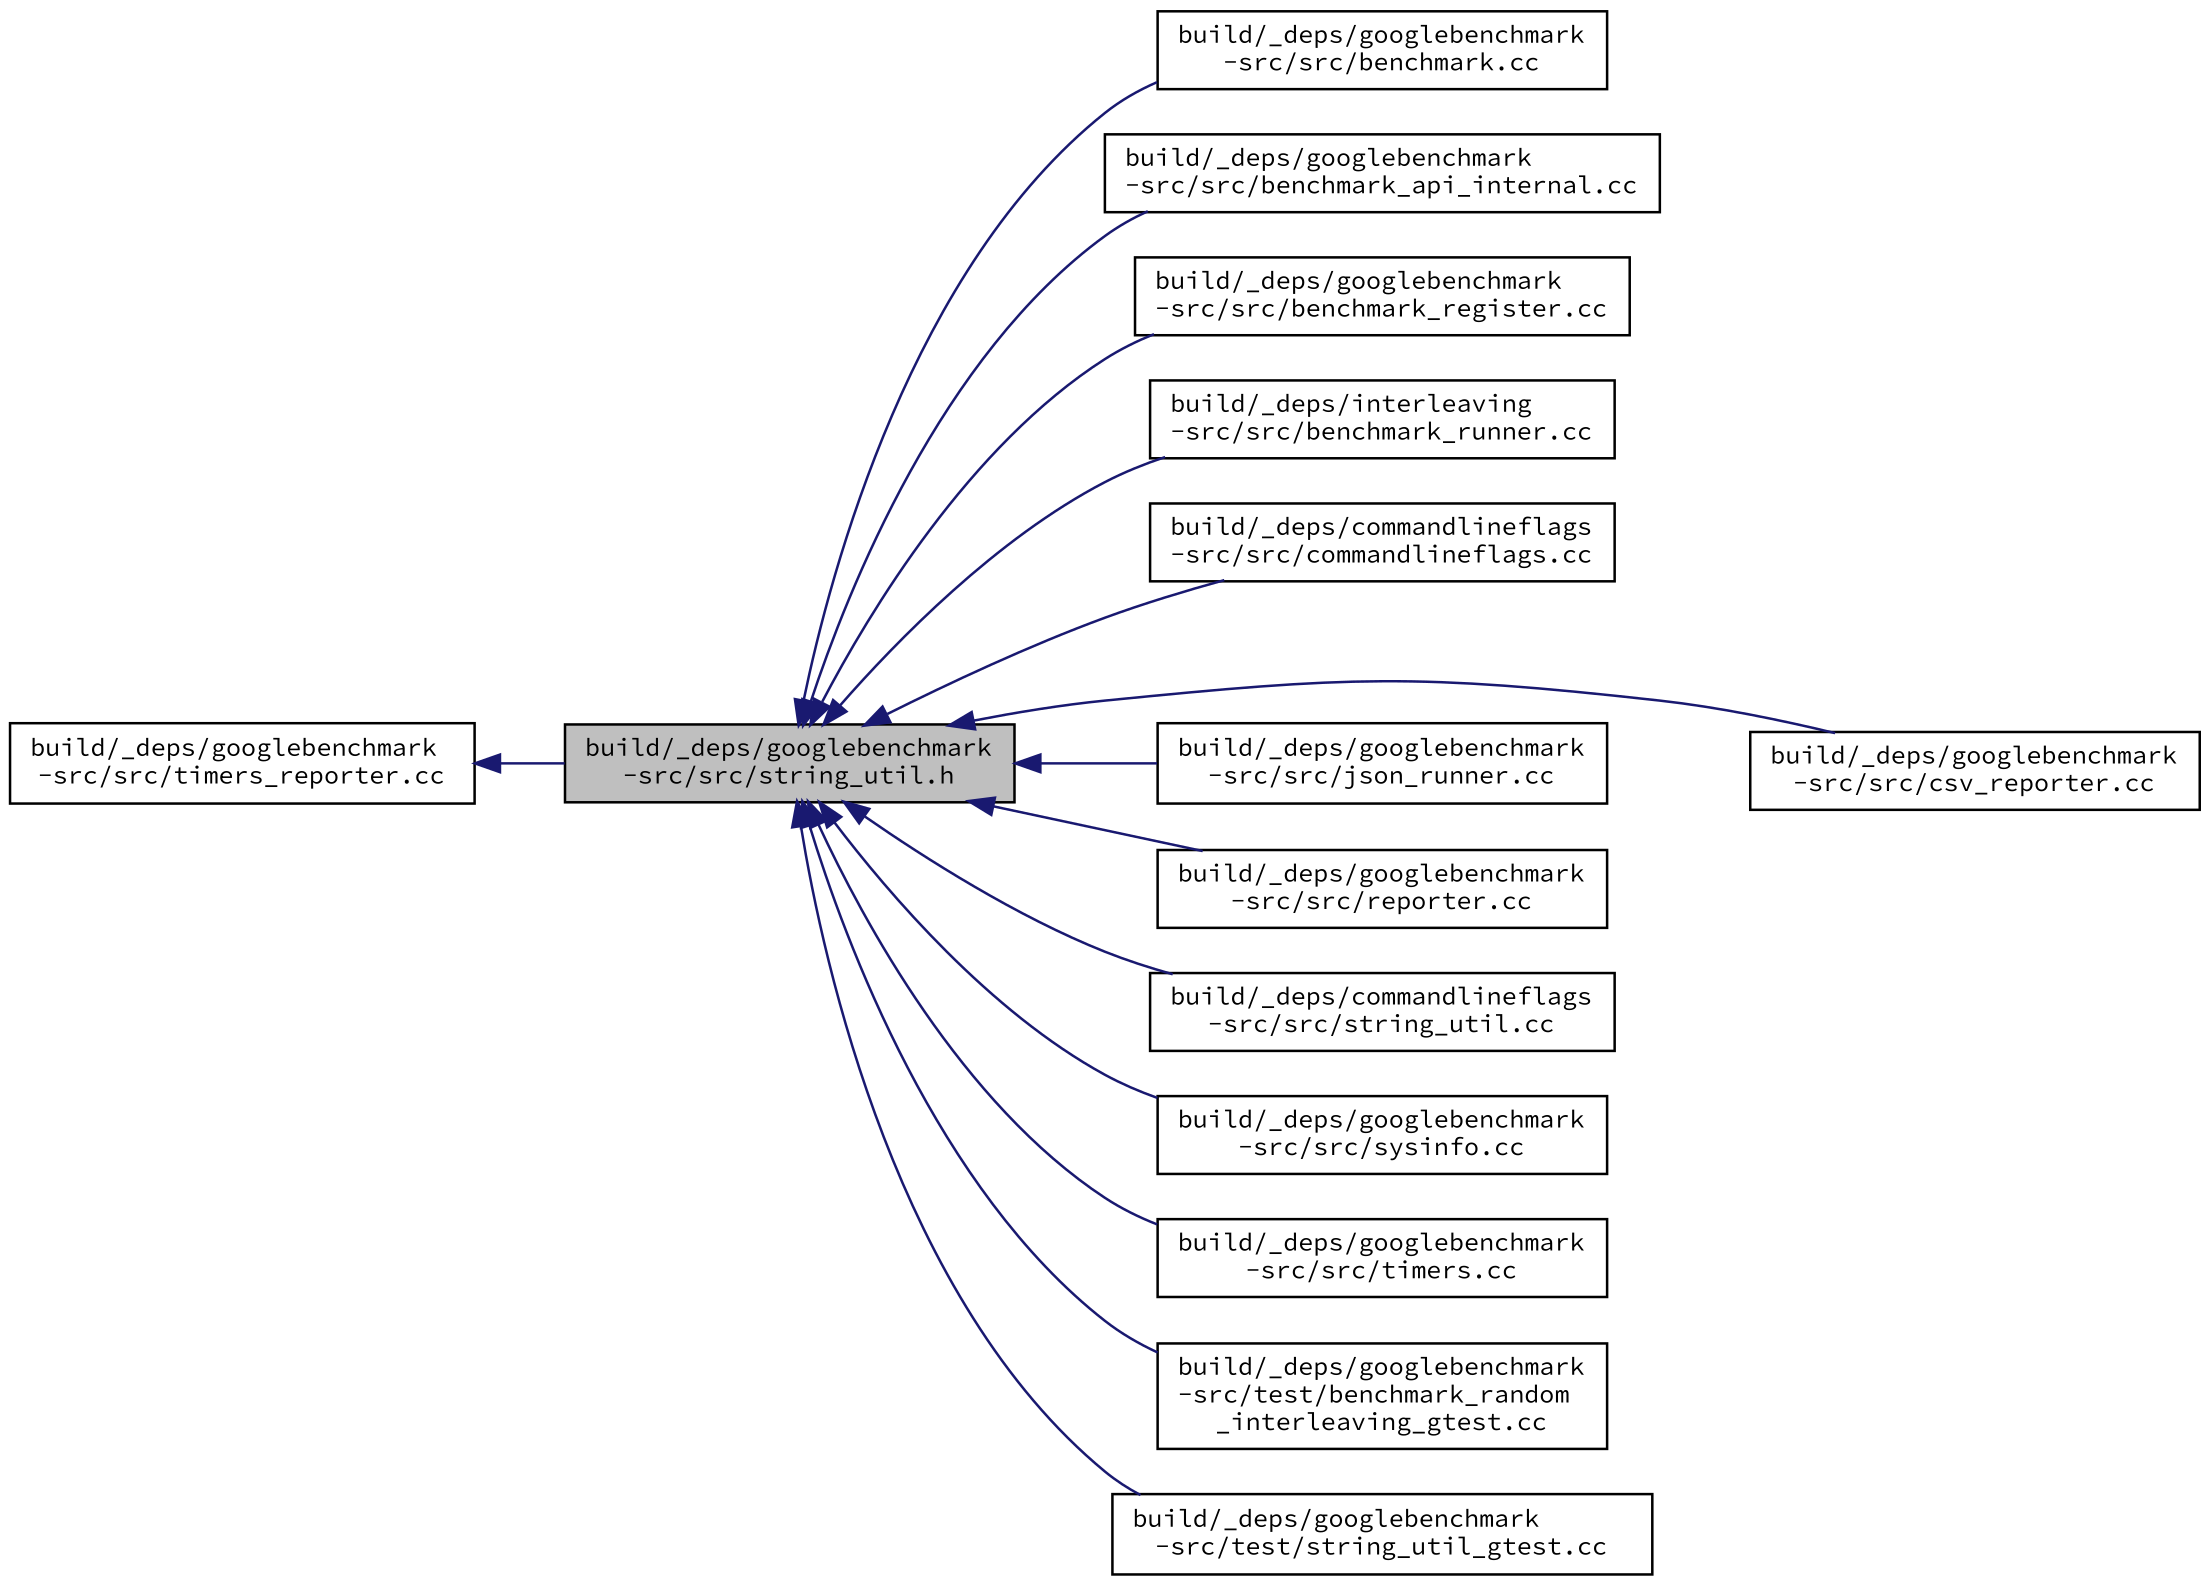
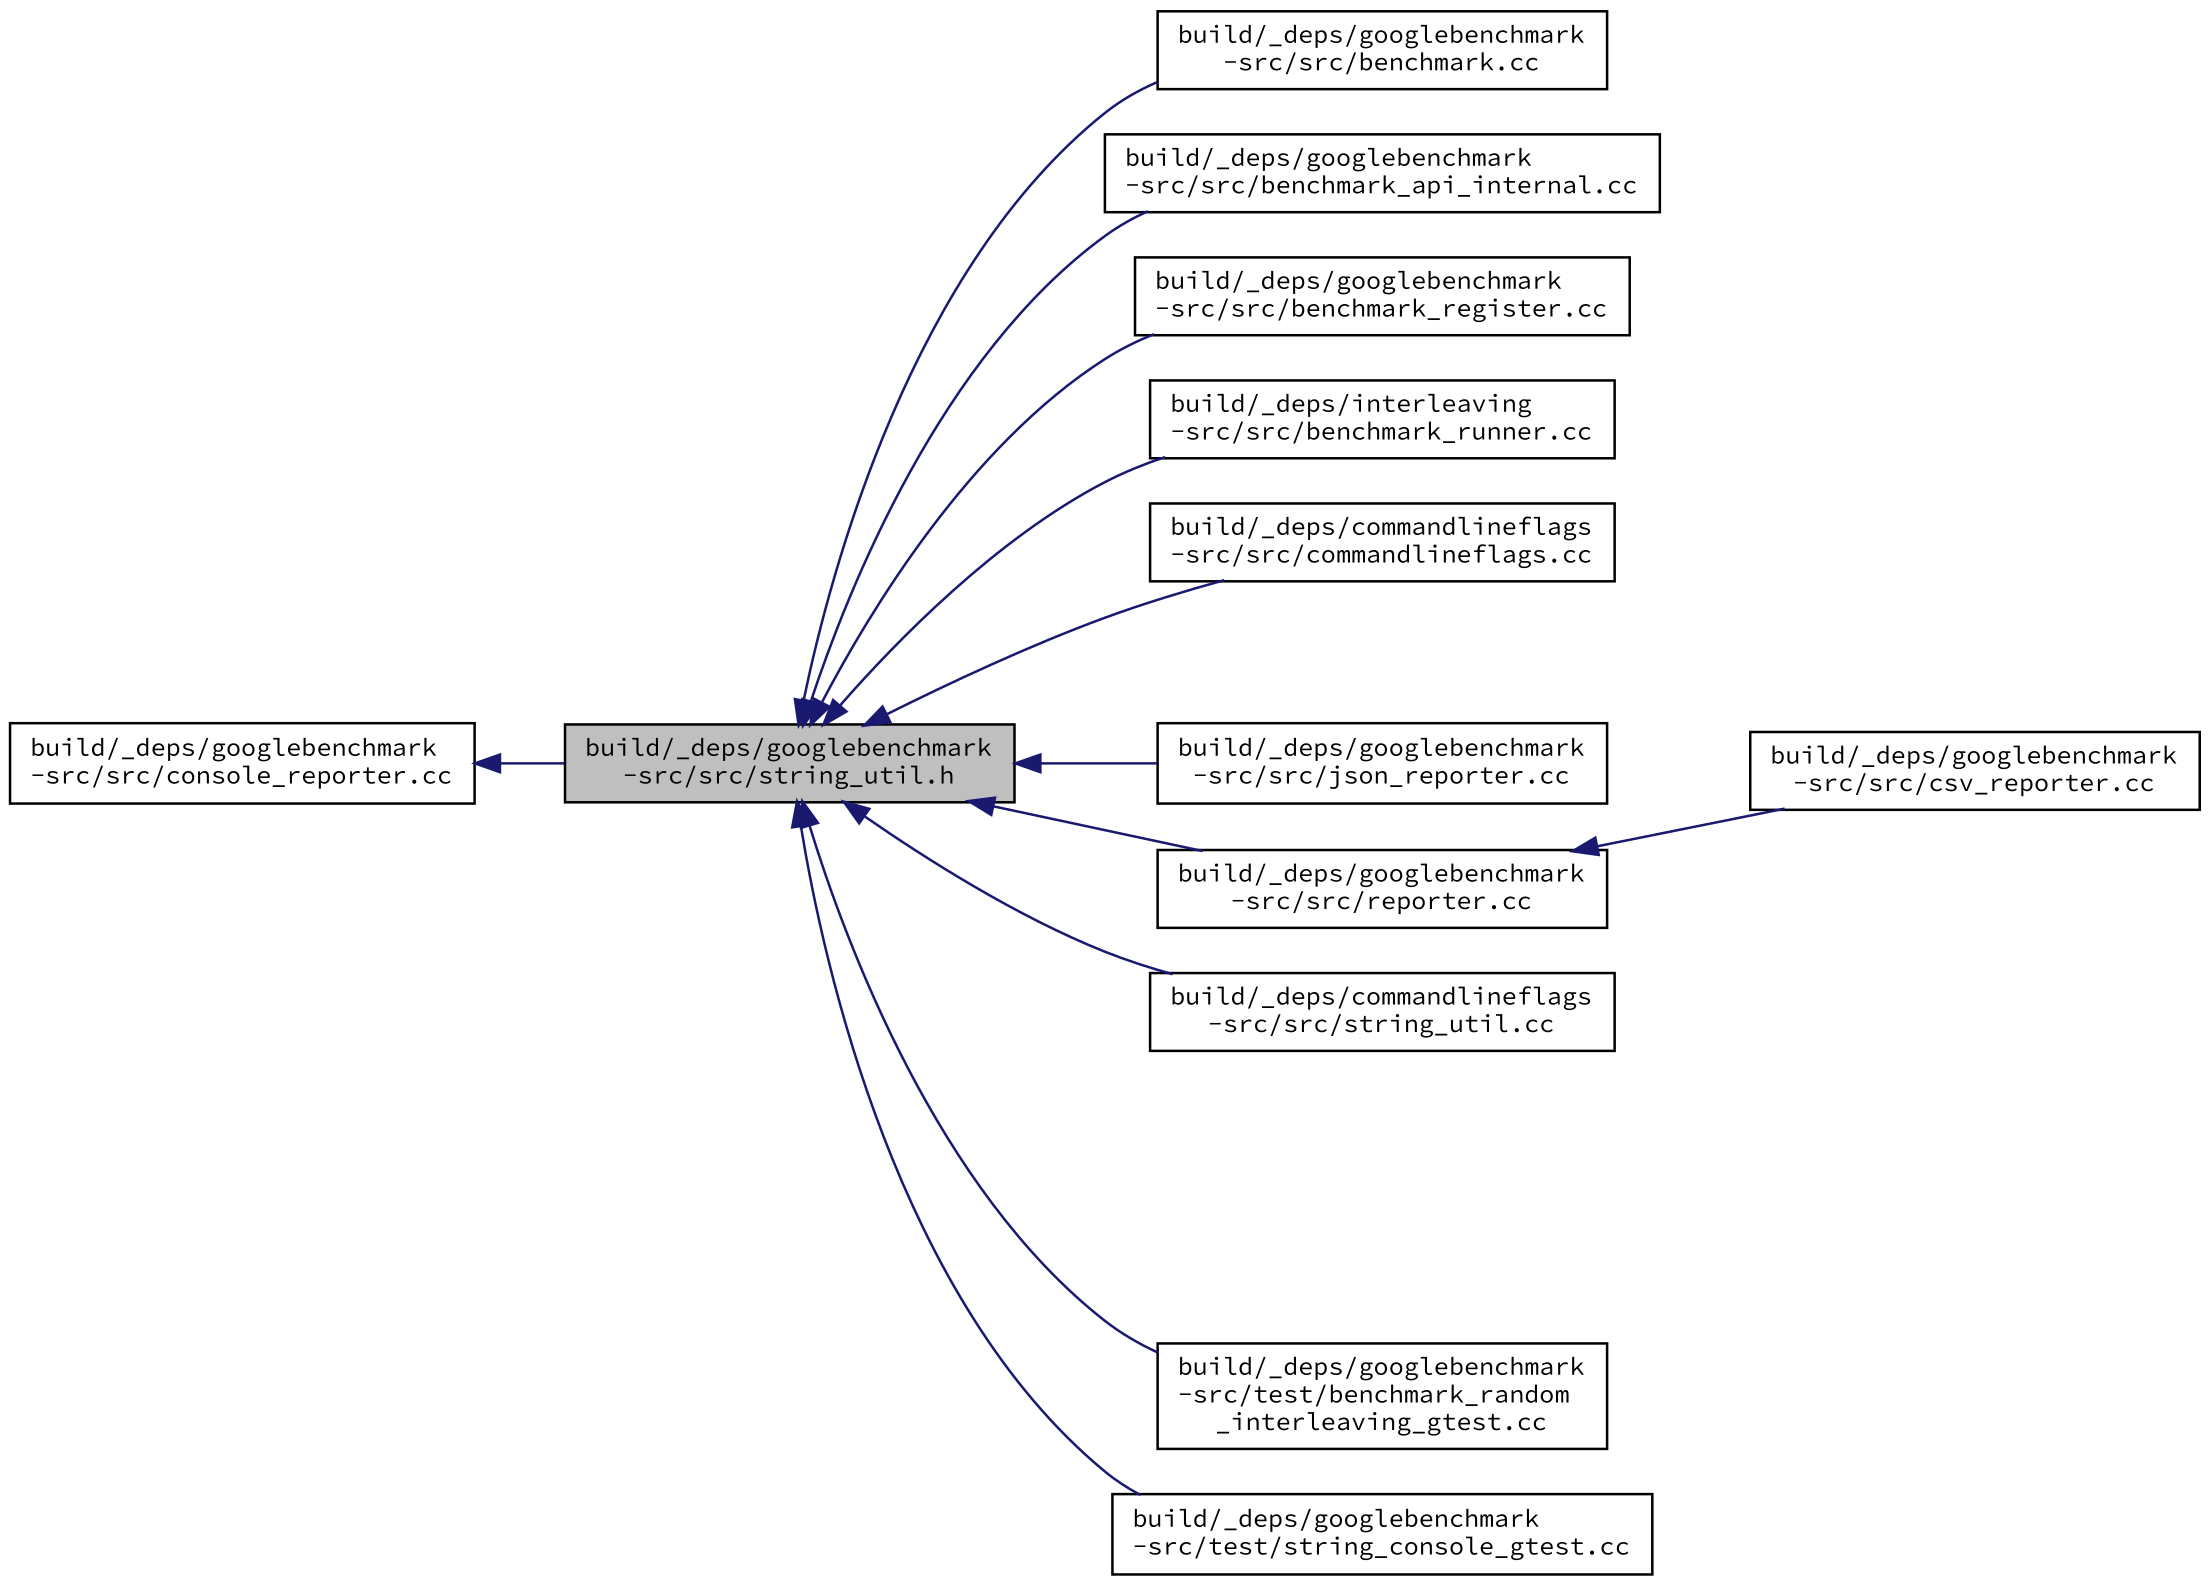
  digraph {
    fontname="Source Code Pro"
    rankdir=LR
    node [color=black fillcolor=white fontname="Source Code Pro" fontsize=10 shape=record style=filled]
    edge [color=midnightblue dir=back fontname="Source Code Pro" fontsize=10 labelfontname=Helvetica labelfontsize=10 style=solid]
    n1 [fillcolor=grey75 fontcolor=black height=0.2 label="build/_deps/googlebenchmark\l-src/src/string_util.h" width=0.4]
    n2 [height=0.2 label="build/_deps/googlebenchmark\l-src/src/benchmark.cc" width=0.4]
    n3 [height=0.2 label="build/_deps/googlebenchmark\l-src/src/benchmark_api_internal.cc" width=0.4]
    n4 [height=0.2 label="build/_deps/googlebenchmark\l-src/src/benchmark_register.cc" width=0.4]
    n5 [height=0.2 label="build/_deps/interleaving\l-src/src/benchmark_runner.cc" width=0.4]
    n6 [height=0.2 label="build/_deps/commandlineflags\l-src/src/commandlineflags.cc" width=0.4]
    n7 [height=0.2 label="build/_deps/googlebenchmark\l-src/src/csv_reporter.cc" width=0.4]
-   n8 [height=0.2 label="build/_deps/googlebenchmark\l-src/src/json_runner.cc" width=0.4]
+   n8 [height=0.2 label="build/_deps/googlebenchmark\l-src/src/json_reporter.cc" width=0.4]
    n9 [height=0.2 label="build/_deps/googlebenchmark\l-src/src/reporter.cc" width=0.4]
    n10 [height=0.2 label="build/_deps/commandlineflags\l-src/src/string_util.cc" width=0.4]
-   n11 [height=0.2 label="build/_deps/googlebenchmark\l-src/src/sysinfo.cc" width=0.4]
-   n12 [height=0.2 label="build/_deps/googlebenchmark\l-src/src/timers.cc" width=0.4]
    n13 [height=0.2 label="build/_deps/googlebenchmark\l-src/test/benchmark_random\l_interleaving_gtest.cc" width=0.4]
-   n14 [height=0.2 label="build/_deps/googlebenchmark\l-src/test/string_util_gtest.cc" width=0.4]
-   n15 [height=0.2 label="build/_deps/googlebenchmark\l-src/src/timers_reporter.cc" width=0.4]
+   n14 [height=0.2 label="build/_deps/googlebenchmark\l-src/test/string_console_gtest.cc" width=0.4]
+   n15 [height=0.2 label="build/_deps/googlebenchmark\l-src/src/console_reporter.cc" width=0.4]
    n1 -> n2
    n1 -> n3
    n1 -> n4
    n1 -> n5
    n1 -> n6
-   n1 -> n7
+   n9 -> n7
    n1 -> n8
    n1 -> n9
    n1 -> n10
-   n1 -> n11
-   n1 -> n12
    n1 -> n13
    n1 -> n14
    n15 -> n1
  }
